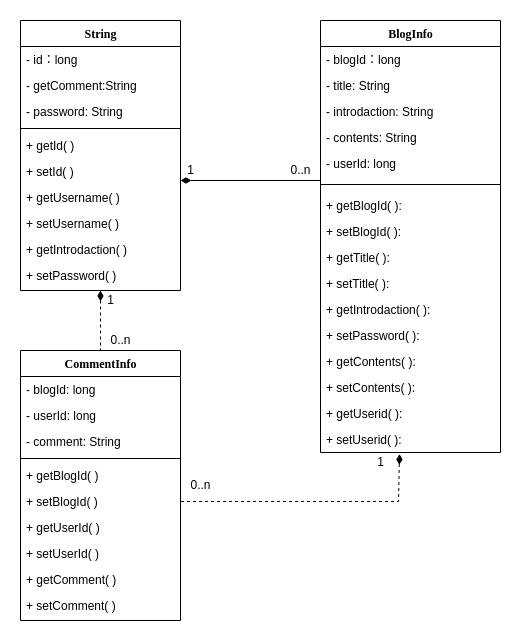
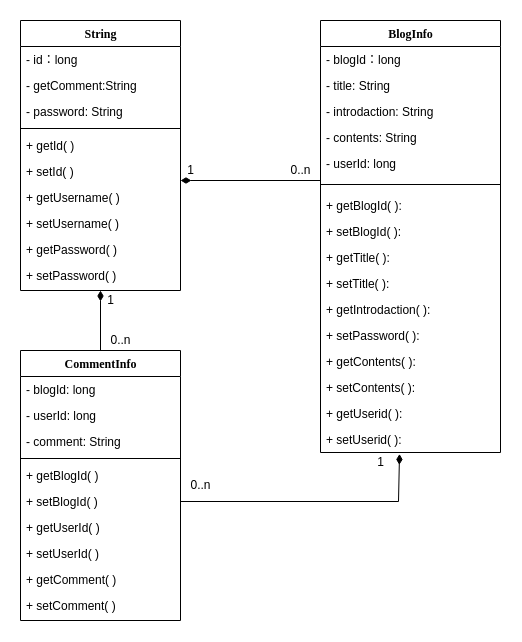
  <mxCell id="0" />
  <mxCell id="1" parent="0" />
  <mxCell id="2" value="String" style="swimlane;html=1;fontStyle=1;align=center;verticalAlign=top;childLayout=stackLayout;horizontal=1;startSize=26;horizontalStack=0;resizeParent=1;resizeLast=0;collapsible=1;marginBottom=0;swimlaneFillColor=#ffffff;rounded=0;shadow=0;comic=0;labelBackgroundColor=none;strokeWidth=1;fillColor=none;fontFamily=Verdana;fontSize=12" parent="1" vertex="1"><mxGeometry x="20" y="20" width="160" height="270" as="geometry" /></mxCell>
  <mxCell id="3" value="- id：long" style="text;html=1;strokeColor=none;fillColor=none;align=left;verticalAlign=top;spacingLeft=4;spacingRight=4;whiteSpace=wrap;overflow=hidden;rotatable=0;points=[[0,0.5],[1,0.5]];portConstraint=eastwest;" parent="2" vertex="1"><mxGeometry y="26" width="160" height="26" as="geometry" /></mxCell>
  <mxCell id="4" value="- getComment:String&amp;nbsp;" style="text;html=1;strokeColor=none;fillColor=none;align=left;verticalAlign=top;spacingLeft=4;spacingRight=4;whiteSpace=wrap;overflow=hidden;rotatable=0;points=[[0,0.5],[1,0.5]];portConstraint=eastwest;" parent="2" vertex="1"><mxGeometry y="52" width="160" height="26" as="geometry" /></mxCell>
  <mxCell id="5" value="- password: String" style="text;html=1;strokeColor=none;fillColor=none;align=left;verticalAlign=top;spacingLeft=4;spacingRight=4;whiteSpace=wrap;overflow=hidden;rotatable=0;points=[[0,0.5],[1,0.5]];portConstraint=eastwest;" parent="2" vertex="1"><mxGeometry y="78" width="160" height="26" as="geometry" /></mxCell>
  <mxCell id="6" value="" style="line;html=1;strokeWidth=1;fillColor=none;align=left;verticalAlign=middle;spacingTop=-1;spacingLeft=3;spacingRight=3;rotatable=0;labelPosition=right;points=[];portConstraint=eastwest;" parent="2" vertex="1"><mxGeometry y="104" width="160" height="8" as="geometry" /></mxCell>
  <mxCell id="7" value="+ getId( )" style="text;html=1;strokeColor=none;fillColor=none;align=left;verticalAlign=top;spacingLeft=4;spacingRight=4;whiteSpace=wrap;overflow=hidden;rotatable=0;points=[[0,0.5],[1,0.5]];portConstraint=eastwest;" parent="2" vertex="1"><mxGeometry y="112" width="160" height="26" as="geometry" /></mxCell>
  <mxCell id="8" value="+ setId( )" style="text;html=1;strokeColor=none;fillColor=none;align=left;verticalAlign=top;spacingLeft=4;spacingRight=4;whiteSpace=wrap;overflow=hidden;rotatable=0;points=[[0,0.5],[1,0.5]];portConstraint=eastwest;" parent="2" vertex="1"><mxGeometry y="138" width="160" height="26" as="geometry" /></mxCell>
  <mxCell id="9" value="+ getUsername( )" style="text;html=1;strokeColor=none;fillColor=none;align=left;verticalAlign=top;spacingLeft=4;spacingRight=4;whiteSpace=wrap;overflow=hidden;rotatable=0;points=[[0,0.5],[1,0.5]];portConstraint=eastwest;" parent="2" vertex="1"><mxGeometry y="164" width="160" height="26" as="geometry" /></mxCell>
  <mxCell id="10" value="+ setUsername( )" style="text;html=1;strokeColor=none;fillColor=none;align=left;verticalAlign=top;spacingLeft=4;spacingRight=4;whiteSpace=wrap;overflow=hidden;rotatable=0;points=[[0,0.5],[1,0.5]];portConstraint=eastwest;" parent="2" vertex="1"><mxGeometry y="190" width="160" height="26" as="geometry" /></mxCell>
- <mxCell id="11" value="+ getIntrodaction( )" style="text;html=1;strokeColor=none;fillColor=none;align=left;verticalAlign=top;spacingLeft=4;spacingRight=4;whiteSpace=wrap;overflow=hidden;rotatable=0;points=[[0,0.5],[1,0.5]];portConstraint=eastwest;" parent="2" vertex="1"><mxGeometry y="216" width="160" height="26" as="geometry" /></mxCell>
+ <mxCell id="11" value="+ getPassword( )" style="text;html=1;strokeColor=none;fillColor=none;align=left;verticalAlign=top;spacingLeft=4;spacingRight=4;whiteSpace=wrap;overflow=hidden;rotatable=0;points=[[0,0.5],[1,0.5]];portConstraint=eastwest;" parent="2" vertex="1"><mxGeometry y="216" width="160" height="26" as="geometry" /></mxCell>
  <mxCell id="12" value="+ setPassword( )" style="text;html=1;strokeColor=none;fillColor=none;align=left;verticalAlign=top;spacingLeft=4;spacingRight=4;whiteSpace=wrap;overflow=hidden;rotatable=0;points=[[0,0.5],[1,0.5]];portConstraint=eastwest;" parent="2" vertex="1"><mxGeometry y="242" width="160" height="26" as="geometry" /></mxCell>
  <mxCell id="13" value="BlogInfo" style="swimlane;html=1;fontStyle=1;align=center;verticalAlign=top;childLayout=stackLayout;horizontal=1;startSize=26;horizontalStack=0;resizeParent=1;resizeLast=0;collapsible=1;marginBottom=0;swimlaneFillColor=#ffffff;rounded=0;shadow=0;comic=0;labelBackgroundColor=none;strokeWidth=1;fillColor=none;fontFamily=Verdana;fontSize=12" parent="1" vertex="1"><mxGeometry x="320" y="20" width="180" height="432" as="geometry" /></mxCell>
  <mxCell id="14" value="- blogId：long" style="text;html=1;strokeColor=none;fillColor=none;align=left;verticalAlign=top;spacingLeft=4;spacingRight=4;whiteSpace=wrap;overflow=hidden;rotatable=0;points=[[0,0.5],[1,0.5]];portConstraint=eastwest;" parent="13" vertex="1"><mxGeometry y="26" width="180" height="26" as="geometry" /></mxCell>
  <mxCell id="15" value="- title: String" style="text;html=1;strokeColor=none;fillColor=none;align=left;verticalAlign=top;spacingLeft=4;spacingRight=4;whiteSpace=wrap;overflow=hidden;rotatable=0;points=[[0,0.5],[1,0.5]];portConstraint=eastwest;" parent="13" vertex="1"><mxGeometry y="52" width="180" height="26" as="geometry" /></mxCell>
  <mxCell id="16" value="- introdaction: String" style="text;html=1;strokeColor=none;fillColor=none;align=left;verticalAlign=top;spacingLeft=4;spacingRight=4;whiteSpace=wrap;overflow=hidden;rotatable=0;points=[[0,0.5],[1,0.5]];portConstraint=eastwest;" parent="13" vertex="1"><mxGeometry y="78" width="180" height="26" as="geometry" /></mxCell>
  <mxCell id="17" value="- contents: String" style="text;html=1;strokeColor=none;fillColor=none;align=left;verticalAlign=top;spacingLeft=4;spacingRight=4;whiteSpace=wrap;overflow=hidden;rotatable=0;points=[[0,0.5],[1,0.5]];portConstraint=eastwest;" parent="13" vertex="1"><mxGeometry y="104" width="180" height="26" as="geometry" /></mxCell>
  <mxCell id="18" value="- userId: long" style="text;html=1;strokeColor=none;fillColor=none;align=left;verticalAlign=top;spacingLeft=4;spacingRight=4;whiteSpace=wrap;overflow=hidden;rotatable=0;points=[[0,0.5],[1,0.5]];portConstraint=eastwest;" parent="13" vertex="1"><mxGeometry y="130" width="180" height="26" as="geometry" /></mxCell>
  <mxCell id="19" value="" style="line;html=1;strokeWidth=1;fillColor=none;align=left;verticalAlign=middle;spacingTop=-1;spacingLeft=3;spacingRight=3;rotatable=0;labelPosition=right;points=[];portConstraint=eastwest;" parent="13" vertex="1"><mxGeometry y="156" width="180" height="16" as="geometry" /></mxCell>
  <mxCell id="20" value="+ getBlogId( ):&amp;nbsp;" style="text;html=1;strokeColor=none;fillColor=none;align=left;verticalAlign=top;spacingLeft=4;spacingRight=4;whiteSpace=wrap;overflow=hidden;rotatable=0;points=[[0,0.5],[1,0.5]];portConstraint=eastwest;" parent="13" vertex="1"><mxGeometry y="172" width="180" height="26" as="geometry" /></mxCell>
  <mxCell id="21" value="+ setBlogId( ):" style="text;html=1;strokeColor=none;fillColor=none;align=left;verticalAlign=top;spacingLeft=4;spacingRight=4;whiteSpace=wrap;overflow=hidden;rotatable=0;points=[[0,0.5],[1,0.5]];portConstraint=eastwest;" parent="13" vertex="1"><mxGeometry y="198" width="180" height="26" as="geometry" /></mxCell>
  <mxCell id="22" value="+ getTitle( ):" style="text;html=1;strokeColor=none;fillColor=none;align=left;verticalAlign=top;spacingLeft=4;spacingRight=4;whiteSpace=wrap;overflow=hidden;rotatable=0;points=[[0,0.5],[1,0.5]];portConstraint=eastwest;" parent="13" vertex="1"><mxGeometry y="224" width="180" height="26" as="geometry" /></mxCell>
  <mxCell id="23" value="+ setTitle( ):" style="text;html=1;strokeColor=none;fillColor=none;align=left;verticalAlign=top;spacingLeft=4;spacingRight=4;whiteSpace=wrap;overflow=hidden;rotatable=0;points=[[0,0.5],[1,0.5]];portConstraint=eastwest;" parent="13" vertex="1"><mxGeometry y="250" width="180" height="26" as="geometry" /></mxCell>
  <mxCell id="24" value="+ getIntrodaction( ):" style="text;html=1;strokeColor=none;fillColor=none;align=left;verticalAlign=top;spacingLeft=4;spacingRight=4;whiteSpace=wrap;overflow=hidden;rotatable=0;points=[[0,0.5],[1,0.5]];portConstraint=eastwest;" parent="13" vertex="1"><mxGeometry y="276" width="180" height="26" as="geometry" /></mxCell>
  <mxCell id="25" value="+ setPassword( ):" style="text;html=1;strokeColor=none;fillColor=none;align=left;verticalAlign=top;spacingLeft=4;spacingRight=4;whiteSpace=wrap;overflow=hidden;rotatable=0;points=[[0,0.5],[1,0.5]];portConstraint=eastwest;" parent="13" vertex="1"><mxGeometry y="302" width="180" height="26" as="geometry" /></mxCell>
  <mxCell id="26" value="+ getContents( ):" style="text;html=1;strokeColor=none;fillColor=none;align=left;verticalAlign=top;spacingLeft=4;spacingRight=4;whiteSpace=wrap;overflow=hidden;rotatable=0;points=[[0,0.5],[1,0.5]];portConstraint=eastwest;" parent="13" vertex="1"><mxGeometry y="328" width="180" height="26" as="geometry" /></mxCell>
  <mxCell id="27" value="+ setContents( ):" style="text;html=1;strokeColor=none;fillColor=none;align=left;verticalAlign=top;spacingLeft=4;spacingRight=4;whiteSpace=wrap;overflow=hidden;rotatable=0;points=[[0,0.5],[1,0.5]];portConstraint=eastwest;" parent="13" vertex="1"><mxGeometry y="354" width="180" height="26" as="geometry" /></mxCell>
  <mxCell id="28" value="+ getUserid( ):" style="text;html=1;strokeColor=none;fillColor=none;align=left;verticalAlign=top;spacingLeft=4;spacingRight=4;whiteSpace=wrap;overflow=hidden;rotatable=0;points=[[0,0.5],[1,0.5]];portConstraint=eastwest;" parent="13" vertex="1"><mxGeometry y="380" width="180" height="26" as="geometry" /></mxCell>
  <mxCell id="29" value="+ setUserid( ):" style="text;html=1;strokeColor=none;fillColor=none;align=left;verticalAlign=top;spacingLeft=4;spacingRight=4;whiteSpace=wrap;overflow=hidden;rotatable=0;points=[[0,0.5],[1,0.5]];portConstraint=eastwest;" parent="13" vertex="1"><mxGeometry y="406" width="180" height="26" as="geometry" /></mxCell>
  <mxCell id="30" value="" style="endArrow=none;startArrow=diamondThin;endFill=0;startFill=1;html=1;verticalAlign=bottom;labelBackgroundColor=none;strokeWidth=1;startSize=8;endSize=8;rounded=0;" parent="1" edge="1"><mxGeometry width="160" relative="1" as="geometry"><mxPoint x="180" y="180" as="sourcePoint" /><mxPoint x="320" y="180" as="targetPoint" /></mxGeometry></mxCell>
  <mxCell id="31" value="1" style="text;html=1;resizable=0;autosize=1;align=center;verticalAlign=middle;points=[];fillColor=none;strokeColor=none;rounded=0;" parent="1" vertex="1"><mxGeometry x="180" y="160" width="20" height="20" as="geometry" /></mxCell>
  <mxCell id="32" value="0..n" style="text;html=1;resizable=0;autosize=1;align=center;verticalAlign=middle;points=[];fillColor=none;strokeColor=none;rounded=0;" parent="1" vertex="1"><mxGeometry x="280" y="160" width="40" height="20" as="geometry" /></mxCell>
  <mxCell id="33" value="CommentInfo" style="swimlane;html=1;fontStyle=1;align=center;verticalAlign=top;childLayout=stackLayout;horizontal=1;startSize=26;horizontalStack=0;resizeParent=1;resizeLast=0;collapsible=1;marginBottom=0;swimlaneFillColor=#ffffff;rounded=0;shadow=0;comic=0;labelBackgroundColor=none;strokeWidth=1;fillColor=none;fontFamily=Verdana;fontSize=12" vertex="1" parent="1"><mxGeometry x="20" y="350" width="160" height="270" as="geometry" /></mxCell>
  <mxCell id="34" value="- blogId: long" style="text;html=1;strokeColor=none;fillColor=none;align=left;verticalAlign=top;spacingLeft=4;spacingRight=4;whiteSpace=wrap;overflow=hidden;rotatable=0;points=[[0,0.5],[1,0.5]];portConstraint=eastwest;" vertex="1" parent="33"><mxGeometry y="26" width="160" height="26" as="geometry" /></mxCell>
  <mxCell id="35" value="- userId: long&amp;nbsp;" style="text;html=1;strokeColor=none;fillColor=none;align=left;verticalAlign=top;spacingLeft=4;spacingRight=4;whiteSpace=wrap;overflow=hidden;rotatable=0;points=[[0,0.5],[1,0.5]];portConstraint=eastwest;" vertex="1" parent="33"><mxGeometry y="52" width="160" height="26" as="geometry" /></mxCell>
  <mxCell id="36" value="- comment: String" style="text;html=1;strokeColor=none;fillColor=none;align=left;verticalAlign=top;spacingLeft=4;spacingRight=4;whiteSpace=wrap;overflow=hidden;rotatable=0;points=[[0,0.5],[1,0.5]];portConstraint=eastwest;" vertex="1" parent="33"><mxGeometry y="78" width="160" height="26" as="geometry" /></mxCell>
  <mxCell id="37" value="" style="line;html=1;strokeWidth=1;fillColor=none;align=left;verticalAlign=middle;spacingTop=-1;spacingLeft=3;spacingRight=3;rotatable=0;labelPosition=right;points=[];portConstraint=eastwest;" vertex="1" parent="33"><mxGeometry y="104" width="160" height="8" as="geometry" /></mxCell>
  <mxCell id="38" value="+ getBlogId( )" style="text;html=1;strokeColor=none;fillColor=none;align=left;verticalAlign=top;spacingLeft=4;spacingRight=4;whiteSpace=wrap;overflow=hidden;rotatable=0;points=[[0,0.5],[1,0.5]];portConstraint=eastwest;" vertex="1" parent="33"><mxGeometry y="112" width="160" height="26" as="geometry" /></mxCell>
  <mxCell id="39" value="+ setBlogId( )" style="text;html=1;strokeColor=none;fillColor=none;align=left;verticalAlign=top;spacingLeft=4;spacingRight=4;whiteSpace=wrap;overflow=hidden;rotatable=0;points=[[0,0.5],[1,0.5]];portConstraint=eastwest;" vertex="1" parent="33"><mxGeometry y="138" width="160" height="26" as="geometry" /></mxCell>
  <mxCell id="40" value="+ getUserId( )" style="text;html=1;strokeColor=none;fillColor=none;align=left;verticalAlign=top;spacingLeft=4;spacingRight=4;whiteSpace=wrap;overflow=hidden;rotatable=0;points=[[0,0.5],[1,0.5]];portConstraint=eastwest;" vertex="1" parent="33"><mxGeometry y="164" width="160" height="26" as="geometry" /></mxCell>
  <mxCell id="41" value="+ setUserId( )" style="text;html=1;strokeColor=none;fillColor=none;align=left;verticalAlign=top;spacingLeft=4;spacingRight=4;whiteSpace=wrap;overflow=hidden;rotatable=0;points=[[0,0.5],[1,0.5]];portConstraint=eastwest;" vertex="1" parent="33"><mxGeometry y="190" width="160" height="26" as="geometry" /></mxCell>
  <mxCell id="42" value="+ getComment( )" style="text;html=1;strokeColor=none;fillColor=none;align=left;verticalAlign=top;spacingLeft=4;spacingRight=4;whiteSpace=wrap;overflow=hidden;rotatable=0;points=[[0,0.5],[1,0.5]];portConstraint=eastwest;" vertex="1" parent="33"><mxGeometry y="216" width="160" height="26" as="geometry" /></mxCell>
  <mxCell id="43" value="+ setComment( )" style="text;html=1;strokeColor=none;fillColor=none;align=left;verticalAlign=top;spacingLeft=4;spacingRight=4;whiteSpace=wrap;overflow=hidden;rotatable=0;points=[[0,0.5],[1,0.5]];portConstraint=eastwest;" vertex="1" parent="33"><mxGeometry y="242" width="160" height="26" as="geometry" /></mxCell>
- <mxCell id="44" value="" style="endArrow=none;startArrow=diamondThin;endFill=0;startFill=1;html=1;verticalAlign=bottom;labelBackgroundColor=none;strokeWidth=1;startSize=8;endSize=8;rounded=0;entryX=0.5;entryY=0;entryDx=0;entryDy=0;exitX=0.5;exitY=1;exitDx=0;exitDy=0;dashed=1;" edge="1" parent="1" source="2" target="33"><mxGeometry width="160" relative="1" as="geometry"><mxPoint x="190" y="168.16" as="sourcePoint" /><mxPoint x="330" y="170" as="targetPoint" /></mxGeometry></mxCell>
+ <mxCell id="44" value="" style="endArrow=none;startArrow=diamondThin;endFill=0;startFill=1;html=1;verticalAlign=bottom;labelBackgroundColor=none;strokeWidth=1;startSize=8;endSize=8;rounded=0;entryX=0.5;entryY=0;entryDx=0;entryDy=0;exitX=0.5;exitY=1;exitDx=0;exitDy=0;" edge="1" parent="1" source="2" target="33"><mxGeometry width="160" relative="1" as="geometry"><mxPoint x="190" y="168.16" as="sourcePoint" /><mxPoint x="330" y="170" as="targetPoint" /></mxGeometry></mxCell>
  <mxCell id="45" value="1" style="text;html=1;resizable=0;autosize=1;align=center;verticalAlign=middle;points=[];fillColor=none;strokeColor=none;rounded=0;" vertex="1" parent="1"><mxGeometry x="100" y="290" width="20" height="20" as="geometry" /></mxCell>
  <mxCell id="46" value="0..n" style="text;html=1;resizable=0;autosize=1;align=center;verticalAlign=middle;points=[];fillColor=none;strokeColor=none;rounded=0;" vertex="1" parent="1"><mxGeometry x="100" y="330" width="40" height="20" as="geometry" /></mxCell>
- <mxCell id="47" value="" style="endArrow=none;startArrow=diamondThin;endFill=0;startFill=1;html=1;verticalAlign=bottom;labelBackgroundColor=none;strokeWidth=1;startSize=8;endSize=8;rounded=0;entryX=1;entryY=0.5;entryDx=0;entryDy=0;exitX=0.439;exitY=1.056;exitDx=0;exitDy=0;exitPerimeter=0;dashed=1;" edge="1" parent="1" source="29" target="39"><mxGeometry width="160" relative="1" as="geometry"><mxPoint x="370" y="520" as="sourcePoint" /><mxPoint x="398" y="450" as="targetPoint" /><Array as="points"><mxPoint x="398" y="501" /></Array></mxGeometry></mxCell>
+ <mxCell id="47" value="" style="endArrow=none;startArrow=diamondThin;endFill=0;startFill=1;html=1;verticalAlign=bottom;labelBackgroundColor=none;strokeWidth=1;startSize=8;endSize=8;rounded=0;entryX=1;entryY=0.5;entryDx=0;entryDy=0;exitX=0.439;exitY=1.056;exitDx=0;exitDy=0;exitPerimeter=0;" edge="1" parent="1" source="29" target="39"><mxGeometry width="160" relative="1" as="geometry"><mxPoint x="370" y="520" as="sourcePoint" /><mxPoint x="398" y="450" as="targetPoint" /><Array as="points"><mxPoint x="398" y="501" /></Array></mxGeometry></mxCell>
  <mxCell id="48" value="1" style="text;html=1;resizable=0;autosize=1;align=center;verticalAlign=middle;points=[];fillColor=none;strokeColor=none;rounded=0;" vertex="1" parent="1"><mxGeometry x="370" y="452" width="20" height="20" as="geometry" /></mxCell>
  <mxCell id="49" value="0..n" style="text;html=1;resizable=0;autosize=1;align=center;verticalAlign=middle;points=[];fillColor=none;strokeColor=none;rounded=0;" vertex="1" parent="1"><mxGeometry x="180" y="475" width="40" height="20" as="geometry" /></mxCell>
